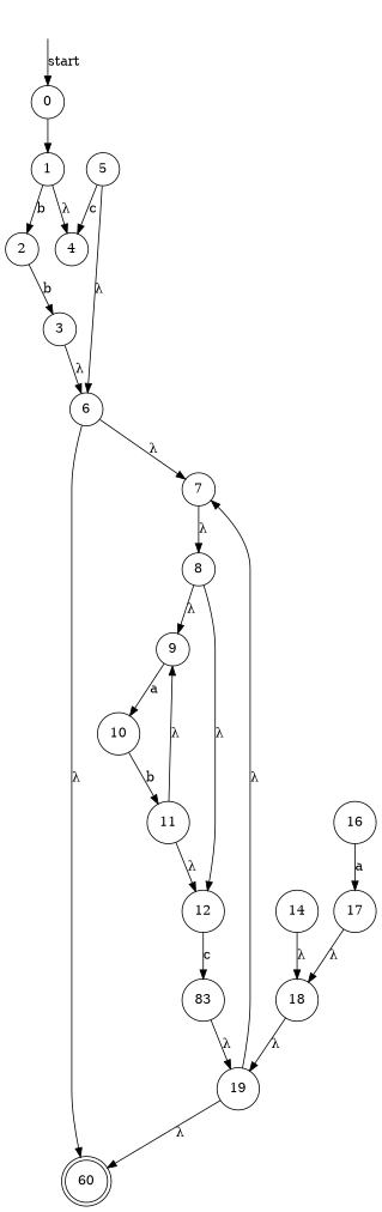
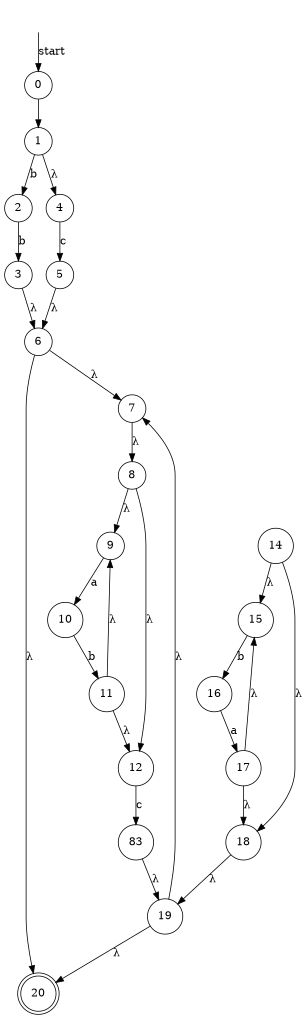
  digraph {
    rankdir=TB
    node [shape=circle]
    "" [shape=none]
    0
    1
-   20 [shape=doublecircle label=60]
+   20 [shape=doublecircle]
    2
    4
    3
    5
    6
    7
    8
    9
    12
    14
+   15
    18
    10
    n18 [label=83]
    16
    19
    11
    17
    "" -> 0 [label=start]
    0 -> 1
    1 -> 2 [label=b]
    1 -> 4 [label="λ"]
    2 -> 3 [label=b]
-   5 -> 4 [label=c]
+   4 -> 5 [label=c]
    3 -> 6 [label="λ"]
    5 -> 6 [label="λ"]
    6 -> 20 [label="λ"]
    6 -> 7 [label="λ"]
    7 -> 8 [label="λ"]
    8 -> 9 [label="λ"]
    8 -> 12 [label="λ"]
    9 -> 10 [label=a]
    12 -> n18 [label=c]
+   14 -> 15 [label="λ"]
    14 -> 18 [label="λ"]
+   15 -> 16 [label=b]
    18 -> 19 [label="λ"]
    10 -> 11 [label=b]
    n18 -> 19 [label="λ"]
    16 -> 17 [label=a]
    19 -> 20 [label="λ"]
    19 -> 7 [label="λ"]
    11 -> 9 [label="λ"]
    11 -> 12 [label="λ"]
+   17 -> 15 [label="λ"]
    17 -> 18 [label="λ"]
  }
